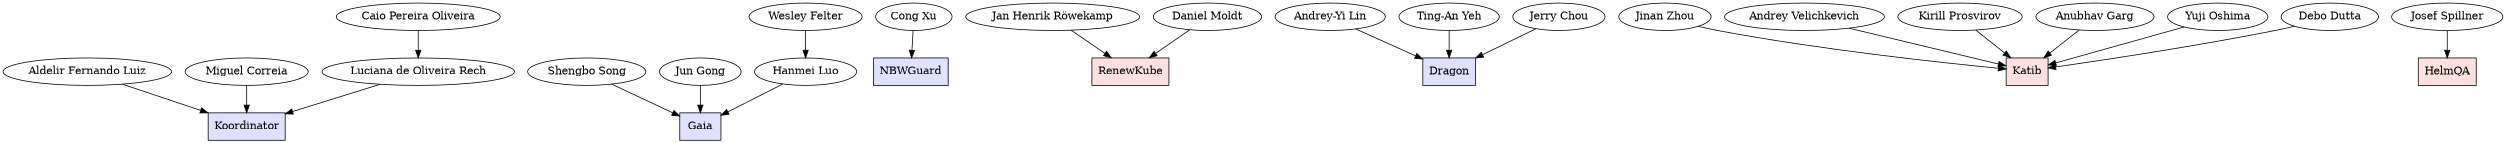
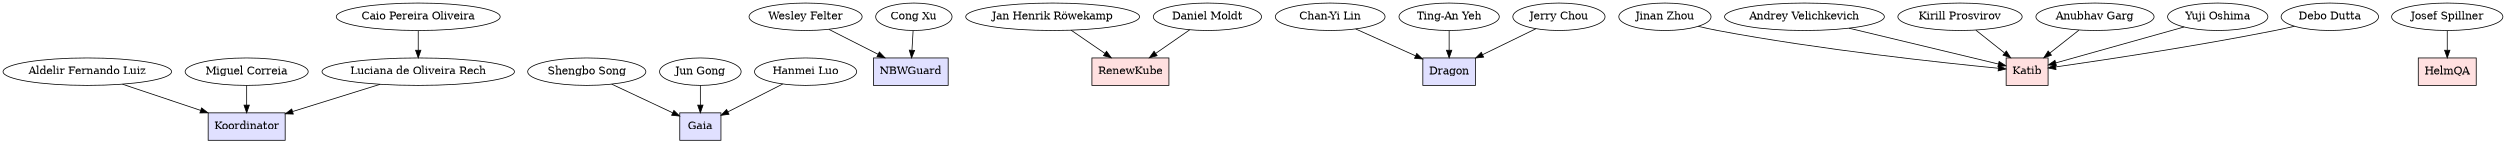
  digraph {
    n1 [fillcolor="#e0e0ff" label=Koordinator shape=box style=filled]
    n2 [label="Aldelir Fernando Luiz"]
    n3 [label="Miguel Correia"]
    n4 [label="Luciana de Oliveira Rech"]
    n5 [label="Caio Pereira Oliveira"]
    n6 [label="Shengbo Song"]
    n7 [fillcolor="#e0e0ff" label=Gaia shape=box style=filled]
    n8 [label="Jun Gong"]
    n9 [label="Hanmei Luo"]
    n10 [label="Cong Xu"]
    n11 [fillcolor="#e0e0ff" label=NBWGuard shape=box style=filled]
    n12 [label="Wesley Felter"]
    n13 [label="Jan Henrik Röwekamp"]
    n14 [fillcolor="#ffe0e0" label=RenewKube shape=box style=filled]
    n15 [label="Daniel Moldt"]
-   n16 [label="Andrey-Yi Lin"]
+   n16 [label="Chan-Yi Lin"]
    n17 [fillcolor="#e0e0ff" label=Dragon shape=box style=filled]
    n18 [label="Ting-An Yeh"]
    n19 [label="Jerry Chou"]
    n20 [label="Jinan Zhou"]
    n21 [fillcolor="#ffe0e0" label=Katib shape=box style=filled]
    n22 [label="Andrey Velichkevich"]
    n23 [label="Kirill Prosvirov"]
    n24 [label="Anubhav Garg"]
    n25 [label="Yuji Oshima"]
    n26 [label="Debo Dutta"]
    n27 [label="Josef Spillner"]
    n28 [fillcolor="#ffe0e0" label=HelmQA shape=box style=filled]
    n2 -> n1
    n3 -> n1
    n4 -> n1
    n5 -> n4
    n6 -> n7
    n8 -> n7
    n9 -> n7
    n10 -> n11
-   n12 -> n9
+   n12 -> n11
    n13 -> n14
    n15 -> n14
    n16 -> n17
    n18 -> n17
    n19 -> n17
    n20 -> n21
    n22 -> n21
    n23 -> n21
    n24 -> n21
    n25 -> n21
    n26 -> n21
    n27 -> n28
  }
